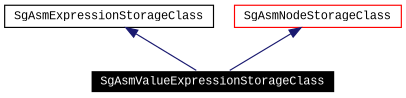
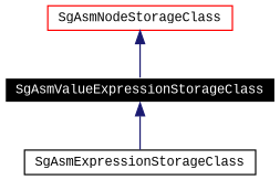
  digraph {
    fontname="Liberation Mono"
    node [fontname="Liberation Mono" fontsize=10 shape=record]
    edge [color=midnightblue dir=back fontname="Liberation Mono" fontsize=10 labelfontname=Helvetica labelfontsize=10 style=solid]
    n1 [color=white fillcolor=black fontcolor=white height=0.2 label=SgAsmValueExpressionStorageClass style=filled width=0.4]
    n2 [color=black height=0.2 label=SgAsmExpressionStorageClass width=0.4]
    n3 [color=red height=0.2 label=SgAsmNodeStorageClass width=0.4]
-   n2 -> n1
+   n1 -> n2
    n3 -> n1
  }
